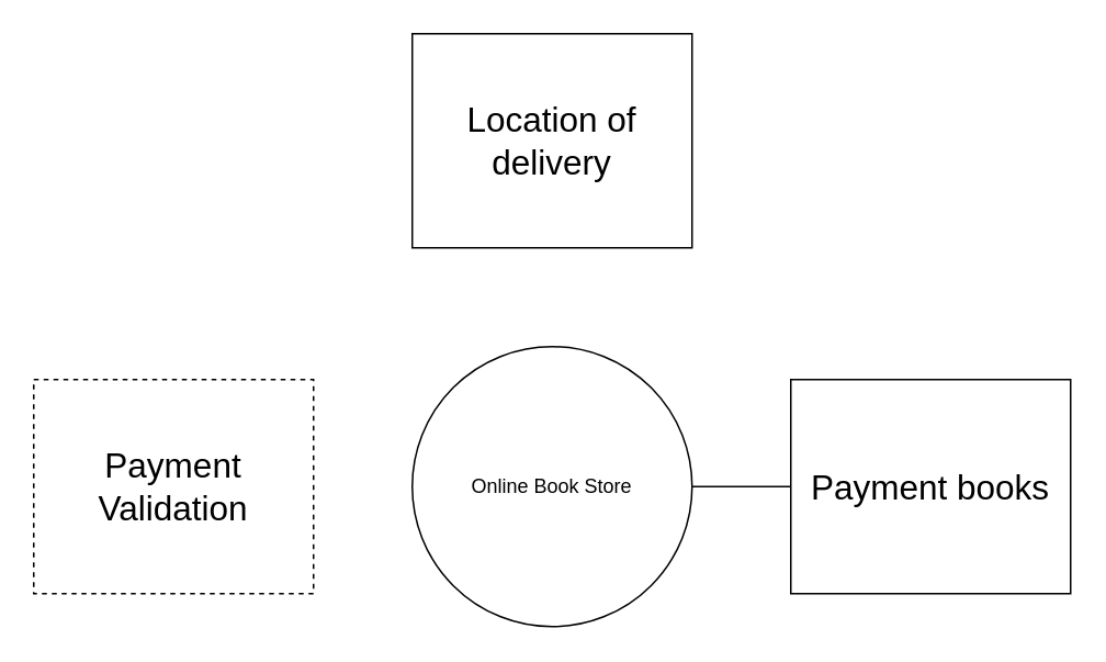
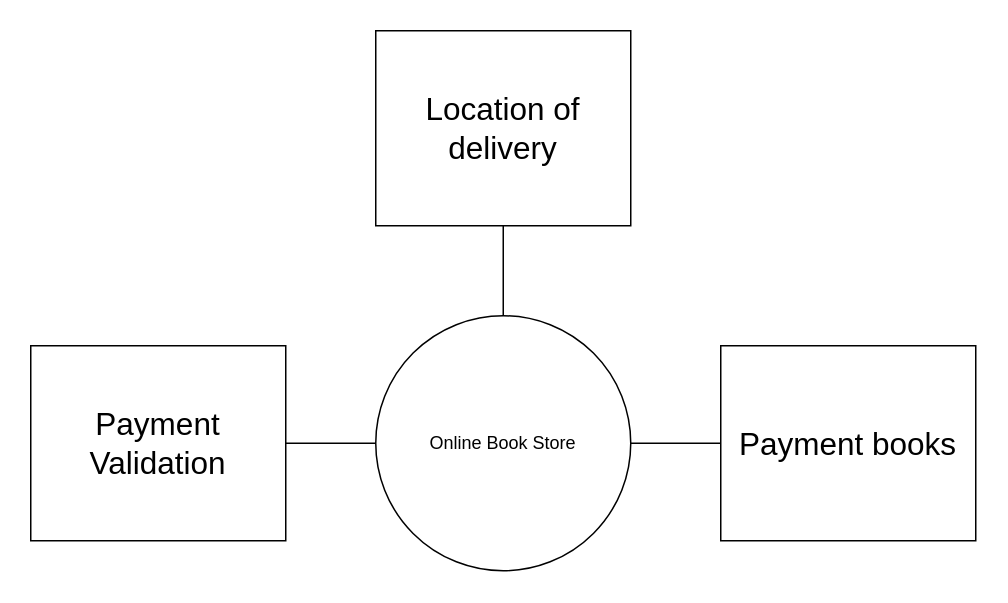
  <mxCell id="0" />
  <mxCell id="1" parent="0" />
  <mxCell id="2" value="Online Book Store" style="ellipse;whiteSpace=wrap;html=1;aspect=fixed;" vertex="1" parent="1"><mxGeometry x="250" y="210" width="170" height="170" as="geometry" /></mxCell>
  <mxCell id="3" value="" style="endArrow=none;html=1;rounded=0;exitX=1;exitY=0.5;exitDx=0;exitDy=0;" edge="1" parent="1" source="2" target="4"><mxGeometry width="50" height="50" relative="1" as="geometry"><mxPoint x="300" y="620" as="sourcePoint" /><mxPoint x="520" y="295" as="targetPoint" /></mxGeometry></mxCell>
  <mxCell id="4" value="&lt;font style=&quot;font-size: 21px;&quot;&gt;Payment books&lt;/font&gt;" style="rounded=0;whiteSpace=wrap;html=1;" vertex="1" parent="1"><mxGeometry x="480" y="230" width="170" height="130" as="geometry" /></mxCell>
- <mxCell id="5" value="&lt;font style=&quot;font-size: 21px;&quot;&gt;Payment Validation&lt;/font&gt;" style="rounded=0;whiteSpace=wrap;html=1;dashed=1;" vertex="1" parent="1"><mxGeometry x="20" y="230" width="170" height="130" as="geometry" /></mxCell>
+ <mxCell id="5" value="&lt;font style=&quot;font-size: 21px;&quot;&gt;Payment Validation&lt;/font&gt;" style="rounded=0;whiteSpace=wrap;html=1;" vertex="1" parent="1"><mxGeometry x="20" y="230" width="170" height="130" as="geometry" /></mxCell>
+ <mxCell id="6" value="" style="endArrow=none;html=1;rounded=0;entryX=0;entryY=0.5;entryDx=0;entryDy=0;" edge="1" parent="1" source="5" target="2"><mxGeometry width="50" height="50" relative="1" as="geometry"><mxPoint x="300" y="370" as="sourcePoint" /><mxPoint x="350" y="320" as="targetPoint" /></mxGeometry></mxCell>
  <mxCell id="7" value="&lt;span style=&quot;font-size: 21px;&quot;&gt;Location of delivery&lt;/span&gt;" style="rounded=0;whiteSpace=wrap;html=1;" vertex="1" parent="1"><mxGeometry x="250" y="20" width="170" height="130" as="geometry" /></mxCell>
+ <mxCell id="8" value="" style="endArrow=none;html=1;rounded=0;entryX=0.5;entryY=1;entryDx=0;entryDy=0;exitX=0.5;exitY=0;exitDx=0;exitDy=0;" edge="1" parent="1" source="2" target="7"><mxGeometry width="50" height="50" relative="1" as="geometry"><mxPoint x="300" y="370" as="sourcePoint" /><mxPoint x="350" y="320" as="targetPoint" /></mxGeometry></mxCell>
